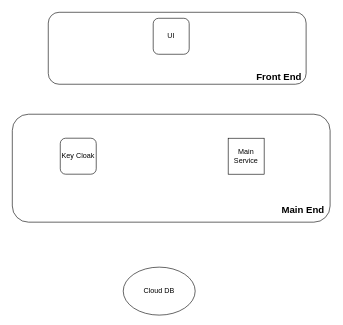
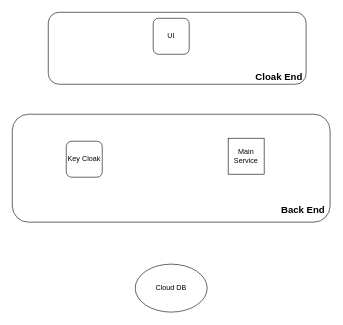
  <mxCell id="0" />
  <mxCell id="1" parent="0" />
  <mxCell id="2" value="" style="group" vertex="1" connectable="0" parent="1"><mxGeometry x="20" y="190" width="530" height="180" as="geometry" /></mxCell>
  <mxCell id="3" value="" style="rounded=1;whiteSpace=wrap;html=1;align=center;fillColor=none;" vertex="1" parent="2"><mxGeometry width="530" height="180" as="geometry" /></mxCell>
- <mxCell id="4" value="Main End" style="rounded=0;whiteSpace=wrap;html=1;fillColor=none;strokeColor=none;fontStyle=1;fontSize=16;" vertex="1" parent="2"><mxGeometry x="440" y="150" width="90" height="20" as="geometry" /></mxCell>
- <mxCell id="5" value="Key Cloak" style="rounded=1;whiteSpace=wrap;html=1;fillColor=none;" vertex="1" parent="2"><mxGeometry x="80" y="40" width="60" height="60" as="geometry" /></mxCell>
+ <mxCell id="4" value="Back End" style="rounded=0;whiteSpace=wrap;html=1;fillColor=none;strokeColor=none;fontStyle=1;fontSize=16;" vertex="1" parent="2"><mxGeometry x="440" y="150" width="90" height="20" as="geometry" /></mxCell>
+ <mxCell id="5" value="Key Cloak" style="rounded=1;whiteSpace=wrap;html=1;fillColor=none;" vertex="1" parent="2"><mxGeometry x="90" y="45" width="60" height="60" as="geometry" /></mxCell>
  <mxCell id="6" value="Main Service" style="whiteSpace=wrap;html=1;fillColor=none;rounded=0;" vertex="1" parent="2"><mxGeometry x="360" y="40" width="60" height="60" as="geometry" /></mxCell>
  <mxCell id="7" value="" style="group" vertex="1" connectable="0" parent="1"><mxGeometry x="80" y="20" width="430" height="120" as="geometry" /></mxCell>
  <mxCell id="8" value="" style="rounded=1;whiteSpace=wrap;html=1;align=center;fillColor=none;" vertex="1" parent="7"><mxGeometry width="430" height="120" as="geometry" /></mxCell>
- <mxCell id="9" value="Front End" style="rounded=0;whiteSpace=wrap;html=1;fillColor=none;strokeColor=none;fontStyle=1;fontSize=16;" vertex="1" parent="7"><mxGeometry x="340" y="100" width="90" height="13.33" as="geometry" /></mxCell>
+ <mxCell id="9" value="Cloak End" style="rounded=0;whiteSpace=wrap;html=1;fillColor=none;strokeColor=none;fontStyle=1;fontSize=16;" vertex="1" parent="7"><mxGeometry x="340" y="100" width="90" height="13.33" as="geometry" /></mxCell>
  <mxCell id="10" value="UI" style="rounded=1;whiteSpace=wrap;html=1;fillColor=none;" vertex="1" parent="7"><mxGeometry x="175" y="10" width="60" height="60" as="geometry" /></mxCell>
- <mxCell id="11" value="Cloud DB" style="ellipse;whiteSpace=wrap;html=1;fillColor=none;" vertex="1" parent="1"><mxGeometry x="205" y="445" width="120" height="80" as="geometry" /></mxCell>
+ <mxCell id="11" value="Cloud DB" style="ellipse;whiteSpace=wrap;html=1;fillColor=none;" vertex="1" parent="1"><mxGeometry x="225" y="440" width="120" height="80" as="geometry" /></mxCell>
